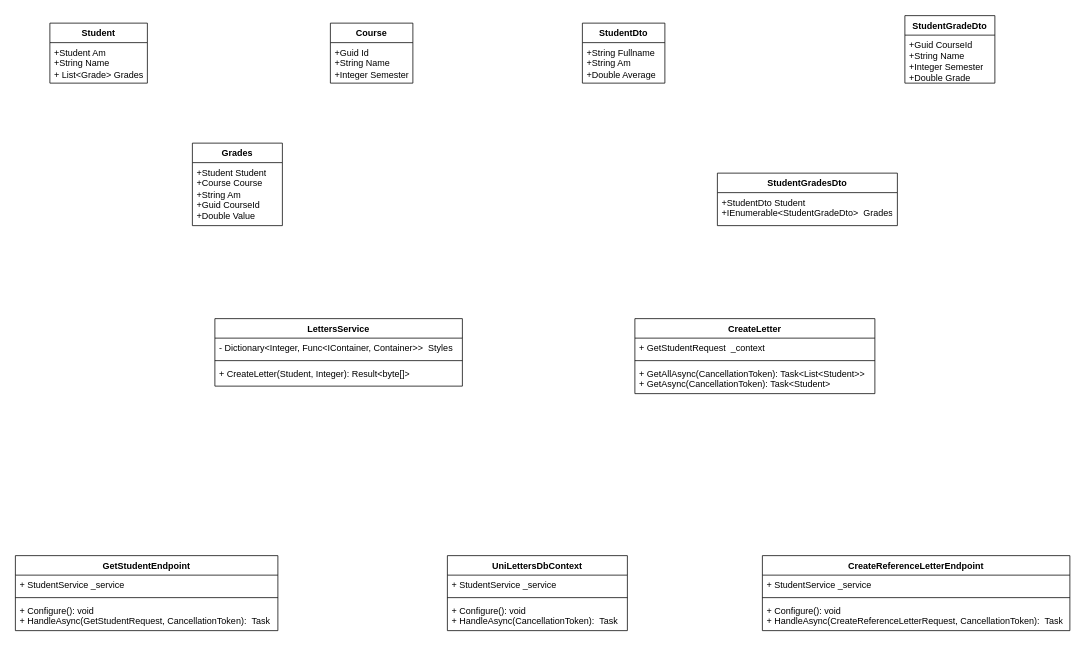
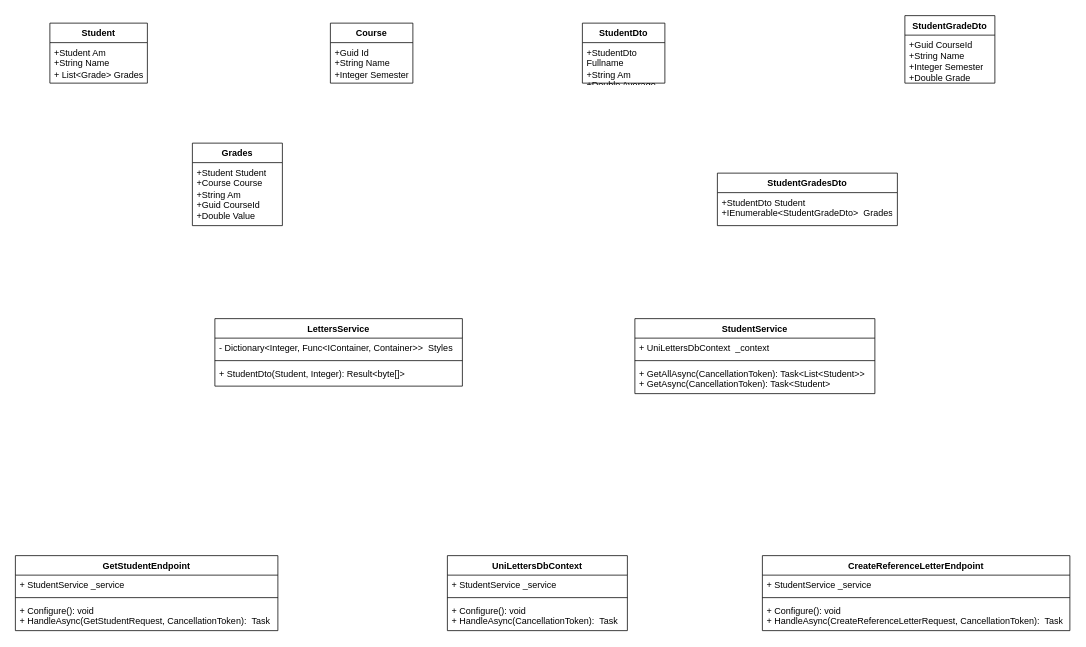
  <mxCell id="0" />
  <mxCell id="1" parent="0" />
  <mxCell id="2" value="Student" style="swimlane;fontStyle=1;align=center;verticalAlign=top;childLayout=stackLayout;horizontal=1;startSize=26;horizontalStack=0;resizeParent=1;resizeParentMax=0;resizeLast=0;collapsible=1;marginBottom=0;whiteSpace=wrap;html=1;" parent="1" vertex="1"><mxGeometry x="66" y="30" width="130" height="80" as="geometry"><mxRectangle x="80" y="80" width="80" height="30" as="alternateBounds" /></mxGeometry></mxCell>
  <mxCell id="3" value="&lt;div&gt;+Student Am&lt;br&gt;&lt;/div&gt;&lt;div&gt;+String Name&lt;/div&gt;&lt;div&gt;+ List&amp;lt;Grade&amp;gt; Grades&lt;/div&gt;" style="text;strokeColor=none;fillColor=none;align=left;verticalAlign=top;spacingLeft=4;spacingRight=4;overflow=hidden;rotatable=0;points=[[0,0.5],[1,0.5]];portConstraint=eastwest;whiteSpace=wrap;html=1;" parent="2" vertex="1"><mxGeometry y="26" width="130" height="54" as="geometry" /></mxCell>
  <mxCell id="4" value="Course" style="swimlane;fontStyle=1;align=center;verticalAlign=top;childLayout=stackLayout;horizontal=1;startSize=26;horizontalStack=0;resizeParent=1;resizeParentMax=0;resizeLast=0;collapsible=1;marginBottom=0;whiteSpace=wrap;html=1;" parent="1" vertex="1"><mxGeometry x="440" y="30" width="110" height="80" as="geometry"><mxRectangle x="80" y="80" width="80" height="30" as="alternateBounds" /></mxGeometry></mxCell>
  <mxCell id="5" value="+Guid Id&lt;div&gt;+String Name&lt;/div&gt;&lt;div&gt;+Integer Semester&lt;/div&gt;" style="text;strokeColor=none;fillColor=none;align=left;verticalAlign=top;spacingLeft=4;spacingRight=4;overflow=hidden;rotatable=0;points=[[0,0.5],[1,0.5]];portConstraint=eastwest;whiteSpace=wrap;html=1;" parent="4" vertex="1"><mxGeometry y="26" width="110" height="54" as="geometry" /></mxCell>
  <mxCell id="6" value="Grades" style="swimlane;fontStyle=1;align=center;verticalAlign=top;childLayout=stackLayout;horizontal=1;startSize=26;horizontalStack=0;resizeParent=1;resizeParentMax=0;resizeLast=0;collapsible=1;marginBottom=0;whiteSpace=wrap;html=1;" parent="1" vertex="1"><mxGeometry x="256" y="190" width="120" height="110" as="geometry"><mxRectangle x="80" y="80" width="80" height="30" as="alternateBounds" /></mxGeometry></mxCell>
  <mxCell id="7" value="+Student Student&lt;div&gt;+Course Course&lt;/div&gt;&lt;div&gt;+String Am&lt;/div&gt;&lt;div&gt;+Guid CourseId&lt;/div&gt;&lt;div&gt;+Double Value&lt;/div&gt;" style="text;strokeColor=none;fillColor=none;align=left;verticalAlign=top;spacingLeft=4;spacingRight=4;overflow=hidden;rotatable=0;points=[[0,0.5],[1,0.5]];portConstraint=eastwest;whiteSpace=wrap;html=1;" parent="6" vertex="1"><mxGeometry y="26" width="120" height="84" as="geometry" /></mxCell>
- <mxCell id="8" value="CreateLetter" style="swimlane;fontStyle=1;align=center;verticalAlign=top;childLayout=stackLayout;horizontal=1;startSize=26;horizontalStack=0;resizeParent=1;resizeParentMax=0;resizeLast=0;collapsible=1;marginBottom=0;whiteSpace=wrap;html=1;" vertex="1" parent="1"><mxGeometry x="846" y="424" width="320" height="100" as="geometry" /></mxCell>
- <mxCell id="9" value="+ GetStudentRequest &amp;nbsp;_context" style="text;strokeColor=none;fillColor=none;align=left;verticalAlign=top;spacingLeft=4;spacingRight=4;overflow=hidden;rotatable=0;points=[[0,0.5],[1,0.5]];portConstraint=eastwest;whiteSpace=wrap;html=1;" vertex="1" parent="8"><mxGeometry y="26" width="320" height="26" as="geometry" /></mxCell>
+ <mxCell id="8" value="StudentService" style="swimlane;fontStyle=1;align=center;verticalAlign=top;childLayout=stackLayout;horizontal=1;startSize=26;horizontalStack=0;resizeParent=1;resizeParentMax=0;resizeLast=0;collapsible=1;marginBottom=0;whiteSpace=wrap;html=1;" vertex="1" parent="1"><mxGeometry x="846" y="424" width="320" height="100" as="geometry" /></mxCell>
+ <mxCell id="9" value="+ UniLettersDbContext &amp;nbsp;_context" style="text;strokeColor=none;fillColor=none;align=left;verticalAlign=top;spacingLeft=4;spacingRight=4;overflow=hidden;rotatable=0;points=[[0,0.5],[1,0.5]];portConstraint=eastwest;whiteSpace=wrap;html=1;" vertex="1" parent="8"><mxGeometry y="26" width="320" height="26" as="geometry" /></mxCell>
  <mxCell id="10" value="" style="line;strokeWidth=1;fillColor=none;align=left;verticalAlign=middle;spacingTop=-1;spacingLeft=3;spacingRight=3;rotatable=0;labelPosition=right;points=[];portConstraint=eastwest;strokeColor=inherit;" vertex="1" parent="8"><mxGeometry y="52" width="320" height="8" as="geometry" /></mxCell>
  <mxCell id="11" value="+ GetAllAsync(CancellationToken): Task&amp;lt;List&amp;lt;Student&amp;gt;&amp;gt;&lt;div&gt;+ GetAsync(CancellationToken): Task&amp;lt;Student&amp;gt;&lt;/div&gt;" style="text;strokeColor=none;fillColor=none;align=left;verticalAlign=top;spacingLeft=4;spacingRight=4;overflow=hidden;rotatable=0;points=[[0,0.5],[1,0.5]];portConstraint=eastwest;whiteSpace=wrap;html=1;" vertex="1" parent="8"><mxGeometry y="60" width="320" height="40" as="geometry" /></mxCell>
  <mxCell id="12" value="LettersService" style="swimlane;fontStyle=1;align=center;verticalAlign=top;childLayout=stackLayout;horizontal=1;startSize=26;horizontalStack=0;resizeParent=1;resizeParentMax=0;resizeLast=0;collapsible=1;marginBottom=0;whiteSpace=wrap;html=1;" vertex="1" parent="1"><mxGeometry x="286" y="424" width="330" height="90" as="geometry" /></mxCell>
  <mxCell id="13" value="- Dictionary&amp;lt;Integer, Func&amp;lt;IContainer, Container&amp;gt;&amp;gt; &amp;nbsp;Styles" style="text;strokeColor=none;fillColor=none;align=left;verticalAlign=top;spacingLeft=4;spacingRight=4;overflow=hidden;rotatable=0;points=[[0,0.5],[1,0.5]];portConstraint=eastwest;whiteSpace=wrap;html=1;" vertex="1" parent="12"><mxGeometry y="26" width="330" height="26" as="geometry" /></mxCell>
  <mxCell id="14" value="" style="line;strokeWidth=1;fillColor=none;align=left;verticalAlign=middle;spacingTop=-1;spacingLeft=3;spacingRight=3;rotatable=0;labelPosition=right;points=[];portConstraint=eastwest;strokeColor=inherit;" vertex="1" parent="12"><mxGeometry y="52" width="330" height="8" as="geometry" /></mxCell>
- <mxCell id="15" value="+ CreateLetter(Student, Integer): Result&amp;lt;byte[]&amp;gt;" style="text;strokeColor=none;fillColor=none;align=left;verticalAlign=top;spacingLeft=4;spacingRight=4;overflow=hidden;rotatable=0;points=[[0,0.5],[1,0.5]];portConstraint=eastwest;whiteSpace=wrap;html=1;" vertex="1" parent="12"><mxGeometry y="60" width="330" height="30" as="geometry" /></mxCell>
+ <mxCell id="15" value="+ StudentDto(Student, Integer): Result&amp;lt;byte[]&amp;gt;" style="text;strokeColor=none;fillColor=none;align=left;verticalAlign=top;spacingLeft=4;spacingRight=4;overflow=hidden;rotatable=0;points=[[0,0.5],[1,0.5]];portConstraint=eastwest;whiteSpace=wrap;html=1;" vertex="1" parent="12"><mxGeometry y="60" width="330" height="30" as="geometry" /></mxCell>
  <mxCell id="16" value="StudentDto" style="swimlane;fontStyle=1;align=center;verticalAlign=top;childLayout=stackLayout;horizontal=1;startSize=26;horizontalStack=0;resizeParent=1;resizeParentMax=0;resizeLast=0;collapsible=1;marginBottom=0;whiteSpace=wrap;html=1;" vertex="1" parent="1"><mxGeometry x="776" y="30" width="110" height="80" as="geometry"><mxRectangle x="80" y="80" width="80" height="30" as="alternateBounds" /></mxGeometry></mxCell>
- <mxCell id="17" value="&lt;div&gt;+String Fullname&lt;br&gt;&lt;/div&gt;&lt;div&gt;+String Am&lt;/div&gt;&lt;div&gt;+Double Average&lt;/div&gt;" style="text;strokeColor=none;fillColor=none;align=left;verticalAlign=top;spacingLeft=4;spacingRight=4;overflow=hidden;rotatable=0;points=[[0,0.5],[1,0.5]];portConstraint=eastwest;whiteSpace=wrap;html=1;" vertex="1" parent="16"><mxGeometry y="26" width="110" height="54" as="geometry" /></mxCell>
+ <mxCell id="17" value="&lt;div&gt;+StudentDto Fullname&lt;br&gt;&lt;/div&gt;&lt;div&gt;+String Am&lt;/div&gt;&lt;div&gt;+Double Average&lt;/div&gt;" style="text;strokeColor=none;fillColor=none;align=left;verticalAlign=top;spacingLeft=4;spacingRight=4;overflow=hidden;rotatable=0;points=[[0,0.5],[1,0.5]];portConstraint=eastwest;whiteSpace=wrap;html=1;" vertex="1" parent="16"><mxGeometry y="26" width="110" height="54" as="geometry" /></mxCell>
  <mxCell id="18" value="StudentGradesDto" style="swimlane;fontStyle=1;align=center;verticalAlign=top;childLayout=stackLayout;horizontal=1;startSize=26;horizontalStack=0;resizeParent=1;resizeParentMax=0;resizeLast=0;collapsible=1;marginBottom=0;whiteSpace=wrap;html=1;" vertex="1" parent="1"><mxGeometry x="956" y="230" width="240" height="70" as="geometry"><mxRectangle x="80" y="80" width="80" height="30" as="alternateBounds" /></mxGeometry></mxCell>
  <mxCell id="19" value="&lt;div&gt;+StudentDto Student&lt;/div&gt;&lt;div&gt;+IEnumerable&amp;lt;StudentGradeDto&amp;gt; &amp;nbsp;Grades&lt;/div&gt;" style="text;strokeColor=none;fillColor=none;align=left;verticalAlign=top;spacingLeft=4;spacingRight=4;overflow=hidden;rotatable=0;points=[[0,0.5],[1,0.5]];portConstraint=eastwest;whiteSpace=wrap;html=1;" vertex="1" parent="18"><mxGeometry y="26" width="240" height="44" as="geometry" /></mxCell>
  <mxCell id="20" value="StudentGradeDto" style="swimlane;fontStyle=1;align=center;verticalAlign=top;childLayout=stackLayout;horizontal=1;startSize=26;horizontalStack=0;resizeParent=1;resizeParentMax=0;resizeLast=0;collapsible=1;marginBottom=0;whiteSpace=wrap;html=1;" vertex="1" parent="1"><mxGeometry x="1206" y="20" width="120" height="90" as="geometry"><mxRectangle x="80" y="80" width="80" height="30" as="alternateBounds" /></mxGeometry></mxCell>
  <mxCell id="21" value="&lt;div&gt;+Guid CourseId&lt;/div&gt;&lt;div&gt;+String Name&lt;br&gt;&lt;/div&gt;&lt;div&gt;+Integer Semester&lt;/div&gt;&lt;div&gt;+Double Grade&lt;/div&gt;" style="text;strokeColor=none;fillColor=none;align=left;verticalAlign=top;spacingLeft=4;spacingRight=4;overflow=hidden;rotatable=0;points=[[0,0.5],[1,0.5]];portConstraint=eastwest;whiteSpace=wrap;html=1;" vertex="1" parent="20"><mxGeometry y="26" width="120" height="64" as="geometry" /></mxCell>
  <mxCell id="22" value="GetStudentEndpoint" style="swimlane;fontStyle=1;align=center;verticalAlign=top;childLayout=stackLayout;horizontal=1;startSize=26;horizontalStack=0;resizeParent=1;resizeParentMax=0;resizeLast=0;collapsible=1;marginBottom=0;whiteSpace=wrap;html=1;" vertex="1" parent="1"><mxGeometry x="20" y="740" width="350" height="100" as="geometry" /></mxCell>
  <mxCell id="23" value="+ StudentService _service" style="text;strokeColor=none;fillColor=none;align=left;verticalAlign=top;spacingLeft=4;spacingRight=4;overflow=hidden;rotatable=0;points=[[0,0.5],[1,0.5]];portConstraint=eastwest;whiteSpace=wrap;html=1;" vertex="1" parent="22"><mxGeometry y="26" width="350" height="26" as="geometry" /></mxCell>
  <mxCell id="24" value="" style="line;strokeWidth=1;fillColor=none;align=left;verticalAlign=middle;spacingTop=-1;spacingLeft=3;spacingRight=3;rotatable=0;labelPosition=right;points=[];portConstraint=eastwest;strokeColor=inherit;" vertex="1" parent="22"><mxGeometry y="52" width="350" height="8" as="geometry" /></mxCell>
  <mxCell id="25" value="+ Configure(): void&lt;div&gt;+ HandleAsync(GetStudentRequest, CancellationToken): &amp;nbsp;Task&lt;/div&gt;" style="text;strokeColor=none;fillColor=none;align=left;verticalAlign=top;spacingLeft=4;spacingRight=4;overflow=hidden;rotatable=0;points=[[0,0.5],[1,0.5]];portConstraint=eastwest;whiteSpace=wrap;html=1;" vertex="1" parent="22"><mxGeometry y="60" width="350" height="40" as="geometry" /></mxCell>
  <mxCell id="26" value="UniLettersDbContext" style="swimlane;fontStyle=1;align=center;verticalAlign=top;childLayout=stackLayout;horizontal=1;startSize=26;horizontalStack=0;resizeParent=1;resizeParentMax=0;resizeLast=0;collapsible=1;marginBottom=0;whiteSpace=wrap;html=1;" vertex="1" parent="1"><mxGeometry x="596" y="740" width="240" height="100" as="geometry" /></mxCell>
  <mxCell id="27" value="+ StudentService _service" style="text;strokeColor=none;fillColor=none;align=left;verticalAlign=top;spacingLeft=4;spacingRight=4;overflow=hidden;rotatable=0;points=[[0,0.5],[1,0.5]];portConstraint=eastwest;whiteSpace=wrap;html=1;" vertex="1" parent="26"><mxGeometry y="26" width="240" height="26" as="geometry" /></mxCell>
  <mxCell id="28" value="" style="line;strokeWidth=1;fillColor=none;align=left;verticalAlign=middle;spacingTop=-1;spacingLeft=3;spacingRight=3;rotatable=0;labelPosition=right;points=[];portConstraint=eastwest;strokeColor=inherit;" vertex="1" parent="26"><mxGeometry y="52" width="240" height="8" as="geometry" /></mxCell>
  <mxCell id="29" value="+ Configure(): void&lt;div&gt;+ HandleAsync(CancellationToken): &amp;nbsp;Task&lt;/div&gt;" style="text;strokeColor=none;fillColor=none;align=left;verticalAlign=top;spacingLeft=4;spacingRight=4;overflow=hidden;rotatable=0;points=[[0,0.5],[1,0.5]];portConstraint=eastwest;whiteSpace=wrap;html=1;" vertex="1" parent="26"><mxGeometry y="60" width="240" height="40" as="geometry" /></mxCell>
  <mxCell id="30" value="CreateReferenceLetterEndpoint" style="swimlane;fontStyle=1;align=center;verticalAlign=top;childLayout=stackLayout;horizontal=1;startSize=26;horizontalStack=0;resizeParent=1;resizeParentMax=0;resizeLast=0;collapsible=1;marginBottom=0;whiteSpace=wrap;html=1;" vertex="1" parent="1"><mxGeometry x="1016" y="740" width="410" height="100" as="geometry" /></mxCell>
  <mxCell id="31" value="+ StudentService _service" style="text;strokeColor=none;fillColor=none;align=left;verticalAlign=top;spacingLeft=4;spacingRight=4;overflow=hidden;rotatable=0;points=[[0,0.5],[1,0.5]];portConstraint=eastwest;whiteSpace=wrap;html=1;" vertex="1" parent="30"><mxGeometry y="26" width="410" height="26" as="geometry" /></mxCell>
  <mxCell id="32" value="" style="line;strokeWidth=1;fillColor=none;align=left;verticalAlign=middle;spacingTop=-1;spacingLeft=3;spacingRight=3;rotatable=0;labelPosition=right;points=[];portConstraint=eastwest;strokeColor=inherit;" vertex="1" parent="30"><mxGeometry y="52" width="410" height="8" as="geometry" /></mxCell>
  <mxCell id="33" value="+ Configure(): void&lt;div&gt;+ HandleAsync(CreateReferenceLetterRequest, CancellationToken): &amp;nbsp;Task&lt;/div&gt;" style="text;strokeColor=none;fillColor=none;align=left;verticalAlign=top;spacingLeft=4;spacingRight=4;overflow=hidden;rotatable=0;points=[[0,0.5],[1,0.5]];portConstraint=eastwest;whiteSpace=wrap;html=1;" vertex="1" parent="30"><mxGeometry y="60" width="410" height="40" as="geometry" /></mxCell>
